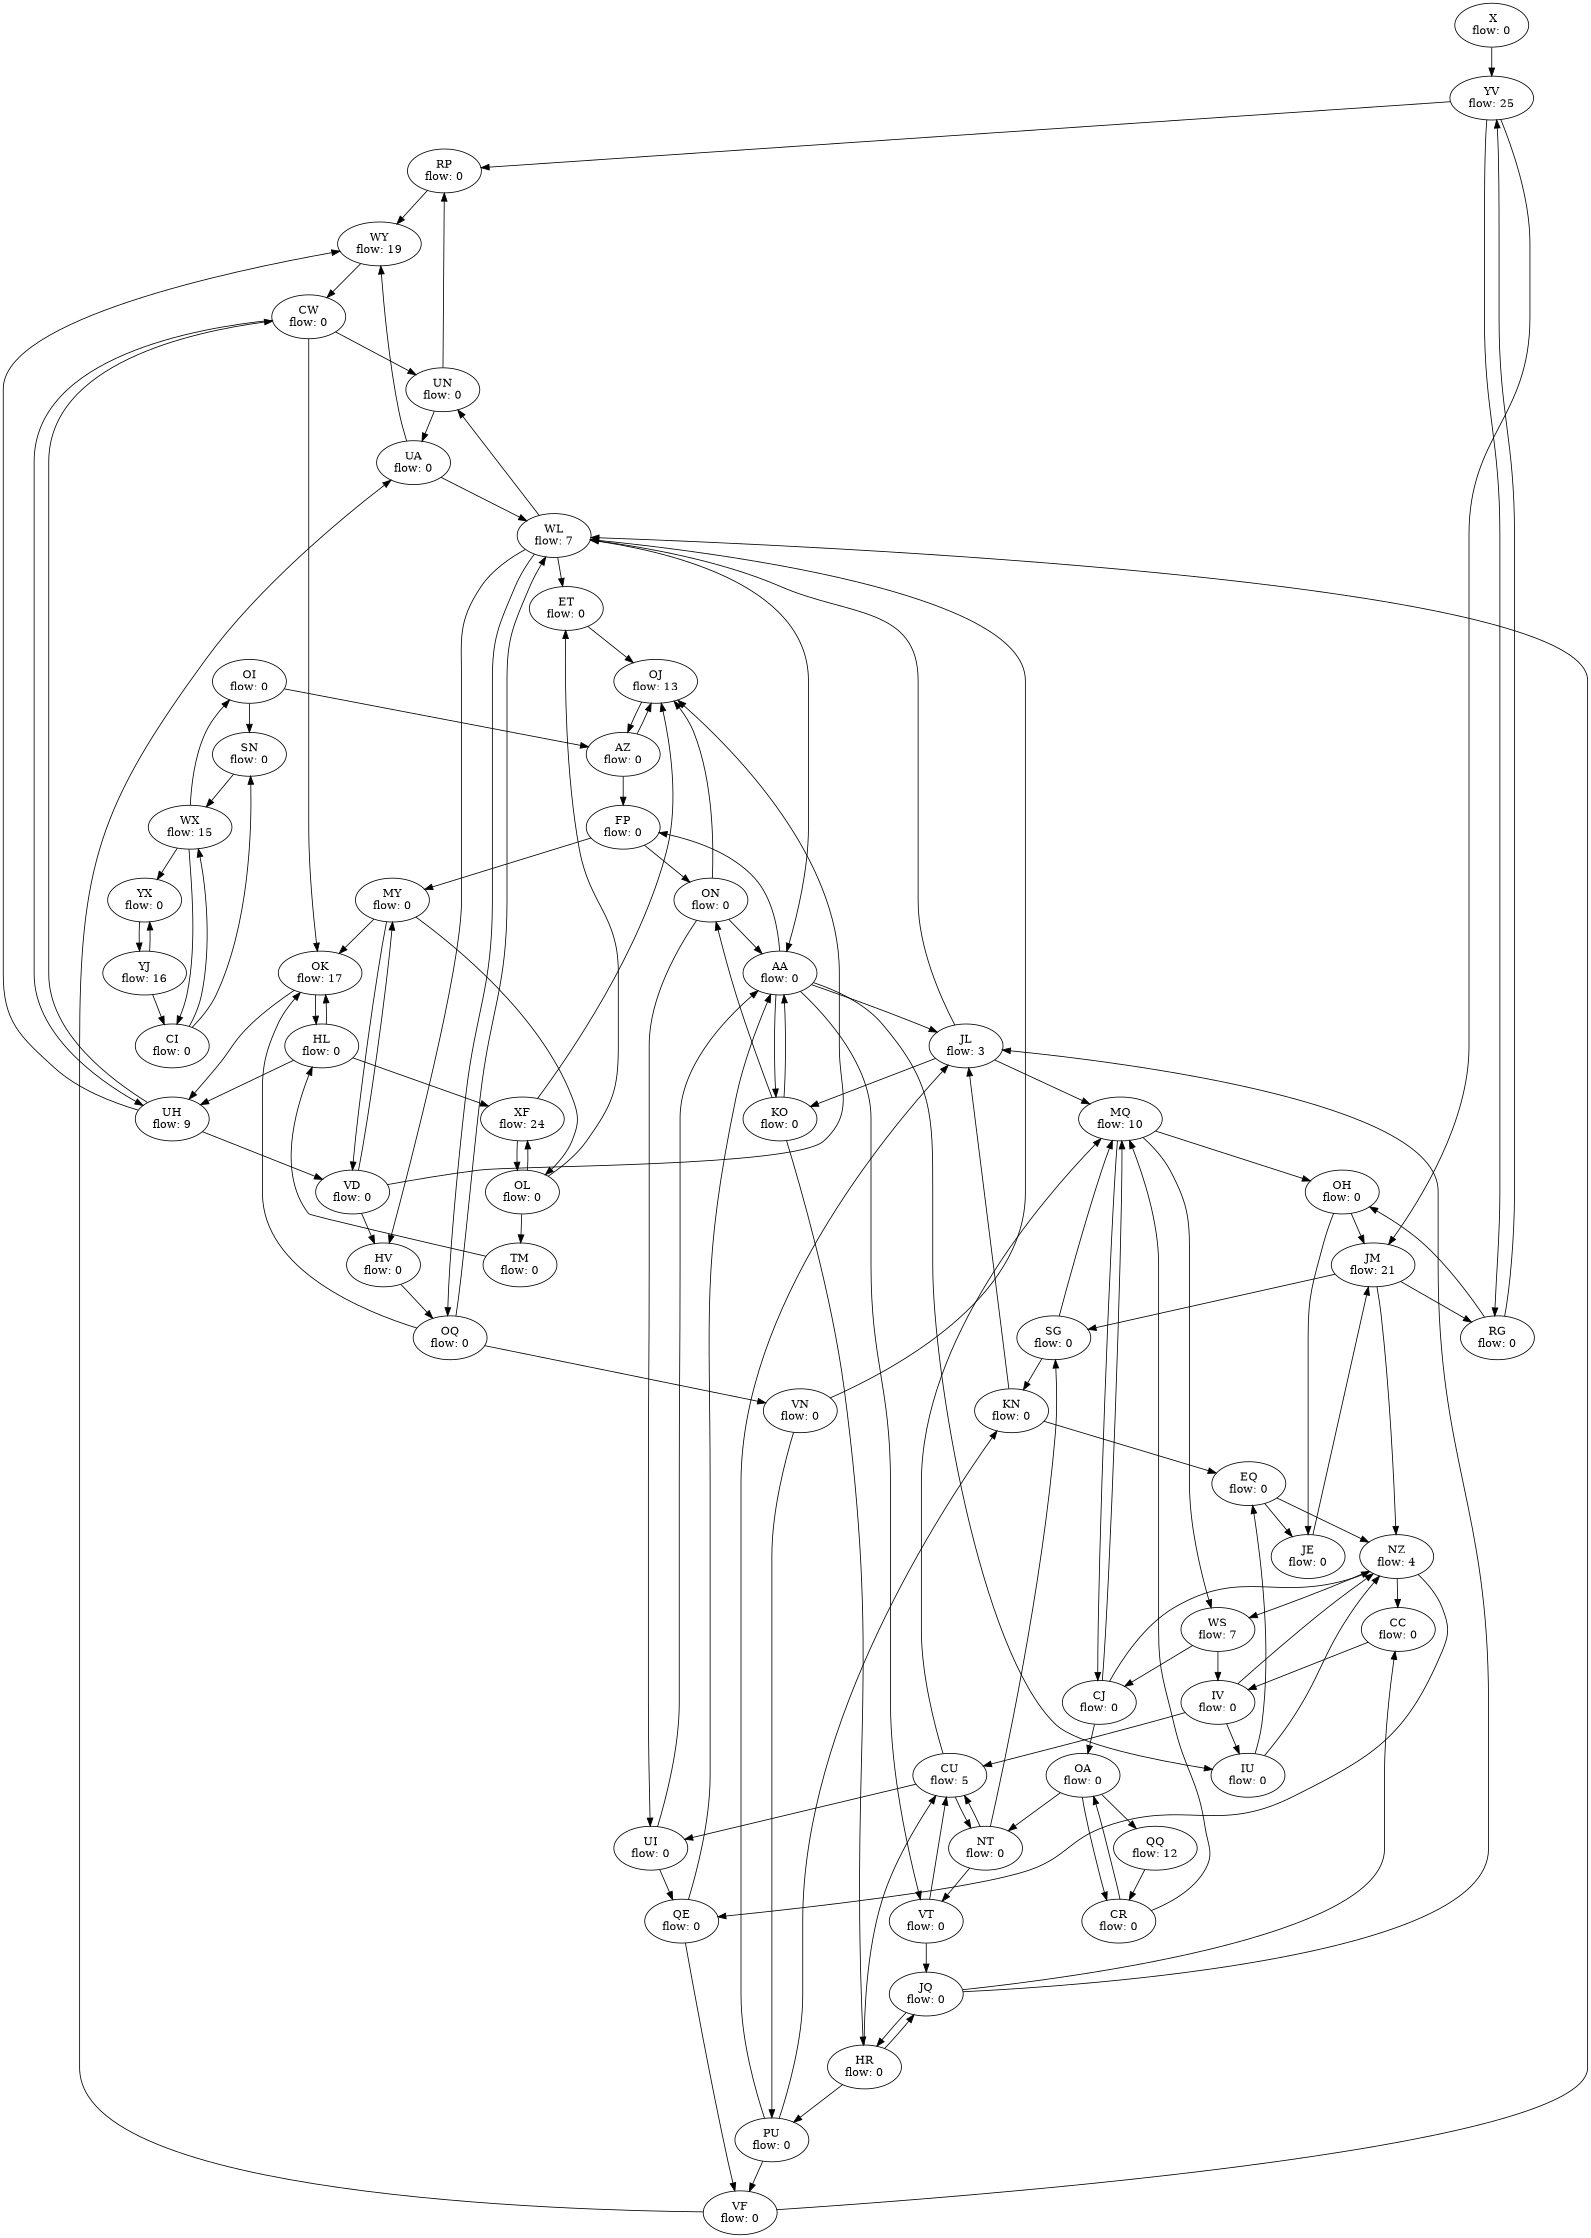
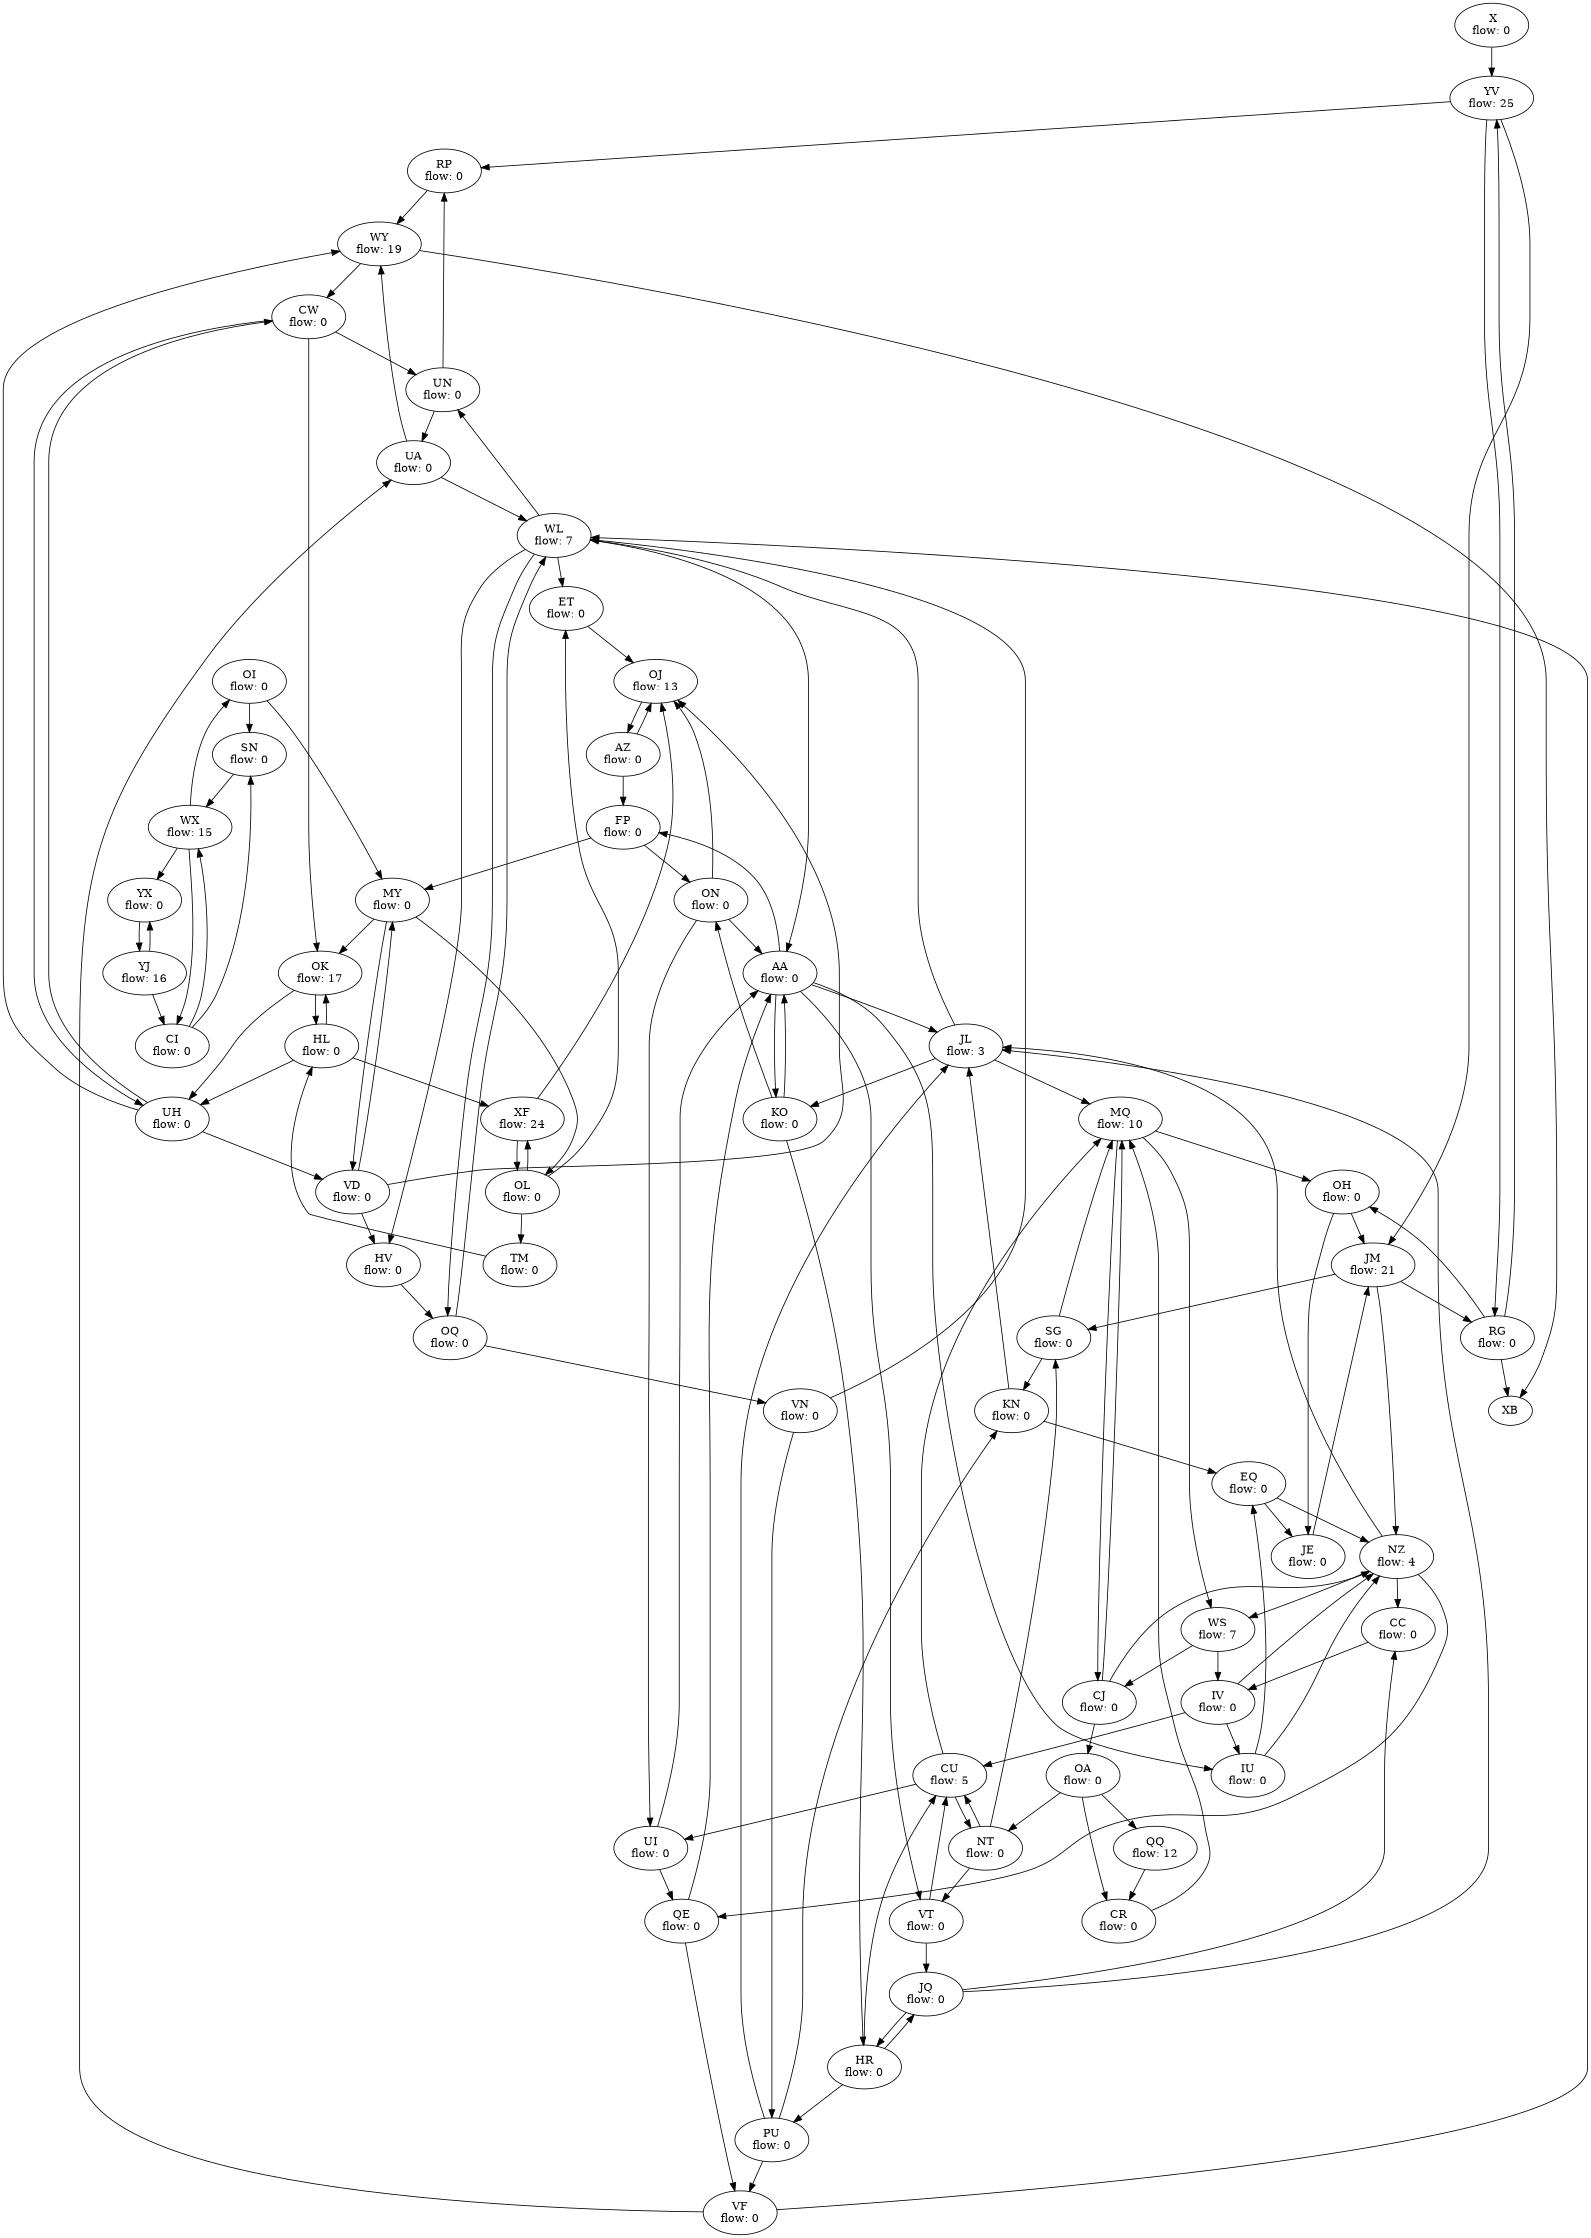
  digraph {
    n1 [label=" X\nflow: 0"]
    n2 [label="YV\nflow: 25"]
    n3 [label="RP\nflow: 0"]
    n4 [label="JM\nflow: 21"]
    n5 [label="RG\nflow: 0"]
    n6 [label="WY\nflow: 19"]
    n7 [label="SG\nflow: 0"]
    n8 [label="NZ\nflow: 4"]
    n9 [label="OH\nflow: 0"]
+   XB
    n11 [label="CW\nflow: 0"]
    n12 [label="VN\nflow: 0"]
    n13 [label="WL\nflow: 7"]
    n14 [label="PU\nflow: 0"]
    n15 [label="ET\nflow: 0"]
    n16 [label="AA\nflow: 0"]
    n17 [label="OQ\nflow: 0"]
    n18 [label="HV\nflow: 0"]
    n19 [label="UN\nflow: 0"]
    n20 [label="JL\nflow: 3"]
    n21 [label="KN\nflow: 0"]
    n22 [label="VF\nflow: 0"]
    n23 [label="OJ\nflow: 13"]
    n24 [label="VT\nflow: 0"]
    n25 [label="FP\nflow: 0"]
    n26 [label="KO\nflow: 0"]
    n27 [label="IU\nflow: 0"]
    n28 [label="OK\nflow: 17"]
    n29 [label="UA\nflow: 0"]
    n30 [label="AZ\nflow: 0"]
    n31 [label="NT\nflow: 0"]
    n32 [label="CU\nflow: 5"]
    n33 [label="MQ\nflow: 10"]
    n34 [label="UI\nflow: 0"]
    n35 [label="JQ\nflow: 0"]
    n36 [label="CJ\nflow: 0"]
    n37 [label="WS\nflow: 7"]
    n38 [label="QE\nflow: 0"]
    n39 [label="JE\nflow: 0"]
    n40 [label="OA\nflow: 0"]
    n41 [label="IV\nflow: 0"]
    n42 [label="ON\nflow: 0"]
    n43 [label="MY\nflow: 0"]
    n44 [label="HR\nflow: 0"]
    n45 [label="EQ\nflow: 0"]
    n46 [label="VD\nflow: 0"]
    n47 [label="OL\nflow: 0"]
-   n48 [label="UH\nflow: 9"]
+   n48 [label="UH\nflow: 0"]
    n49 [label="HL\nflow: 0"]
    n50 [label="CC\nflow: 0"]
    n51 [label="CR\nflow: 0"]
    n52 [label="QQ\nflow: 12"]
    n53 [label="YX\nflow: 0"]
    n54 [label="YJ\nflow: 16"]
    n55 [label="CI\nflow: 0"]
    n56 [label="WX\nflow: 15"]
    n57 [label="SN\nflow: 0"]
    n58 [label="OI\nflow: 0"]
    n59 [label="TM\nflow: 0"]
    n60 [label="XF\nflow: 24"]
    n1 -> n2
    n2 -> n3
    n2 -> n4
    n2 -> n5
    n3 -> n6
    n4 -> n5
    n4 -> n7
    n4 -> n8
    n5 -> n2
    n5 -> n9
+   n5 -> XB
+   n6 -> XB
    n6 -> n11
    n7 -> n21
    n7 -> n33
+   n8 -> n20
    n8 -> n37
    n8 -> n38
    n8 -> n50
    n9 -> n4
    n9 -> n39
    n11 -> n19
    n11 -> n28
    n11 -> n48
    n12 -> n13
    n12 -> n14
    n13 -> n15
    n13 -> n16
    n13 -> n17
    n13 -> n18
    n13 -> n19
    n14 -> n20
    n14 -> n21
    n14 -> n22
    n15 -> n23
    n16 -> n20
    n16 -> n24
    n16 -> n25
    n16 -> n26
    n16 -> n27
    n17 -> n12
    n17 -> n13
-   n17 -> n28
    n18 -> n17
    n19 -> n3
    n19 -> n29
    n20 -> n13
    n20 -> n26
    n20 -> n33
    n21 -> n20
    n21 -> n45
    n22 -> n13
    n22 -> n29
    n23 -> n30
    n24 -> n32
    n24 -> n35
    n25 -> n42
    n25 -> n43
    n26 -> n16
    n26 -> n42
    n26 -> n44
    n27 -> n8
    n27 -> n45
    n28 -> n48
    n28 -> n49
    n29 -> n6
    n29 -> n13
    n30 -> n23
    n30 -> n25
    n31 -> n7
    n31 -> n24
    n31 -> n32
    n32 -> n31
    n32 -> n33
    n32 -> n34
    n33 -> n9
    n33 -> n36
    n33 -> n37
    n34 -> n16
    n34 -> n38
    n35 -> n20
    n35 -> n44
    n35 -> n50
    n36 -> n8
    n36 -> n33
    n36 -> n40
    n37 -> n36
    n37 -> n41
    n38 -> n16
    n38 -> n22
    n39 -> n4
    n40 -> n31
    n40 -> n51
    n40 -> n52
    n41 -> n8
    n41 -> n27
    n41 -> n32
    n42 -> n16
    n42 -> n23
    n42 -> n34
    n43 -> n28
    n43 -> n46
    n43 -> n47
    n44 -> n14
    n44 -> n32
    n44 -> n35
    n45 -> n8
    n45 -> n39
    n46 -> n18
    n46 -> n23
    n46 -> n43
    n47 -> n15
    n47 -> n59
    n47 -> n60
    n48 -> n6
    n48 -> n11
    n48 -> n46
    n49 -> n28
    n49 -> n48
    n49 -> n60
    n50 -> n41
    n51 -> n33
-   n51 -> n40
    n52 -> n51
    n53 -> n54
    n54 -> n53
    n54 -> n55
    n55 -> n56
    n55 -> n57
    n56 -> n53
    n56 -> n55
    n56 -> n58
    n57 -> n56
-   n58 -> n30
+   n58 -> n43
    n58 -> n57
    n59 -> n49
    n60 -> n23
    n60 -> n47
  }
